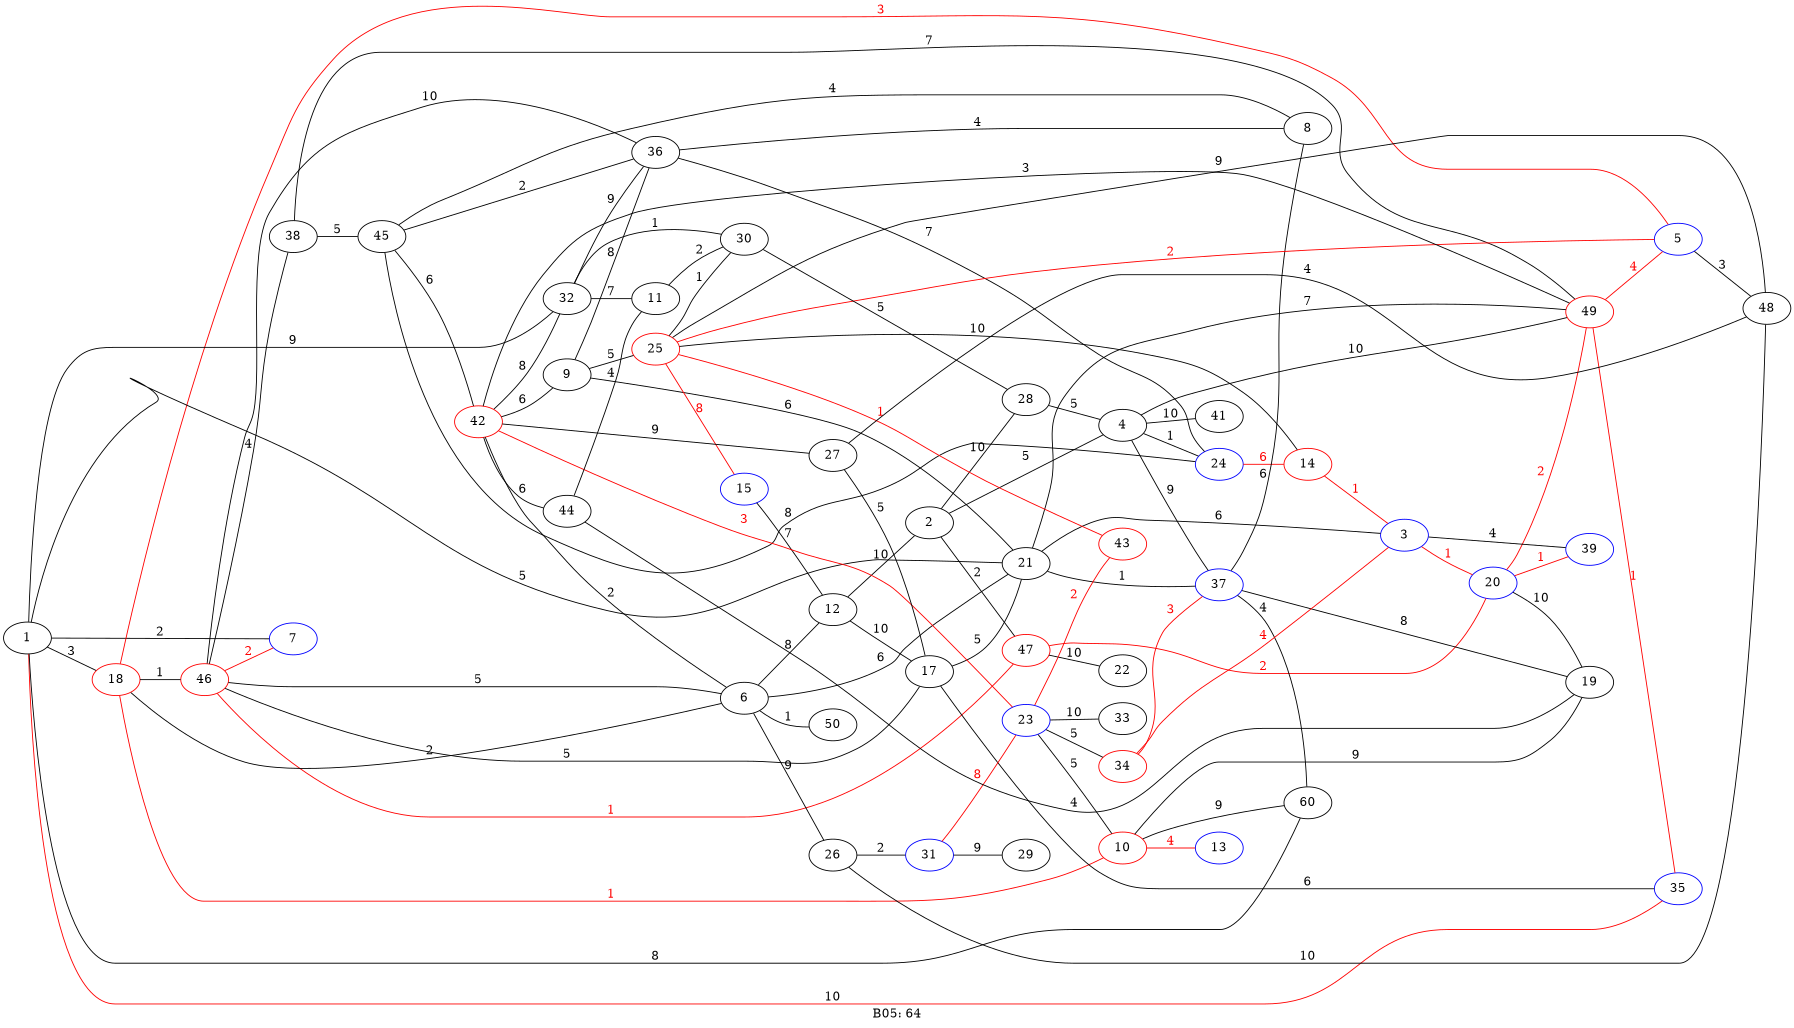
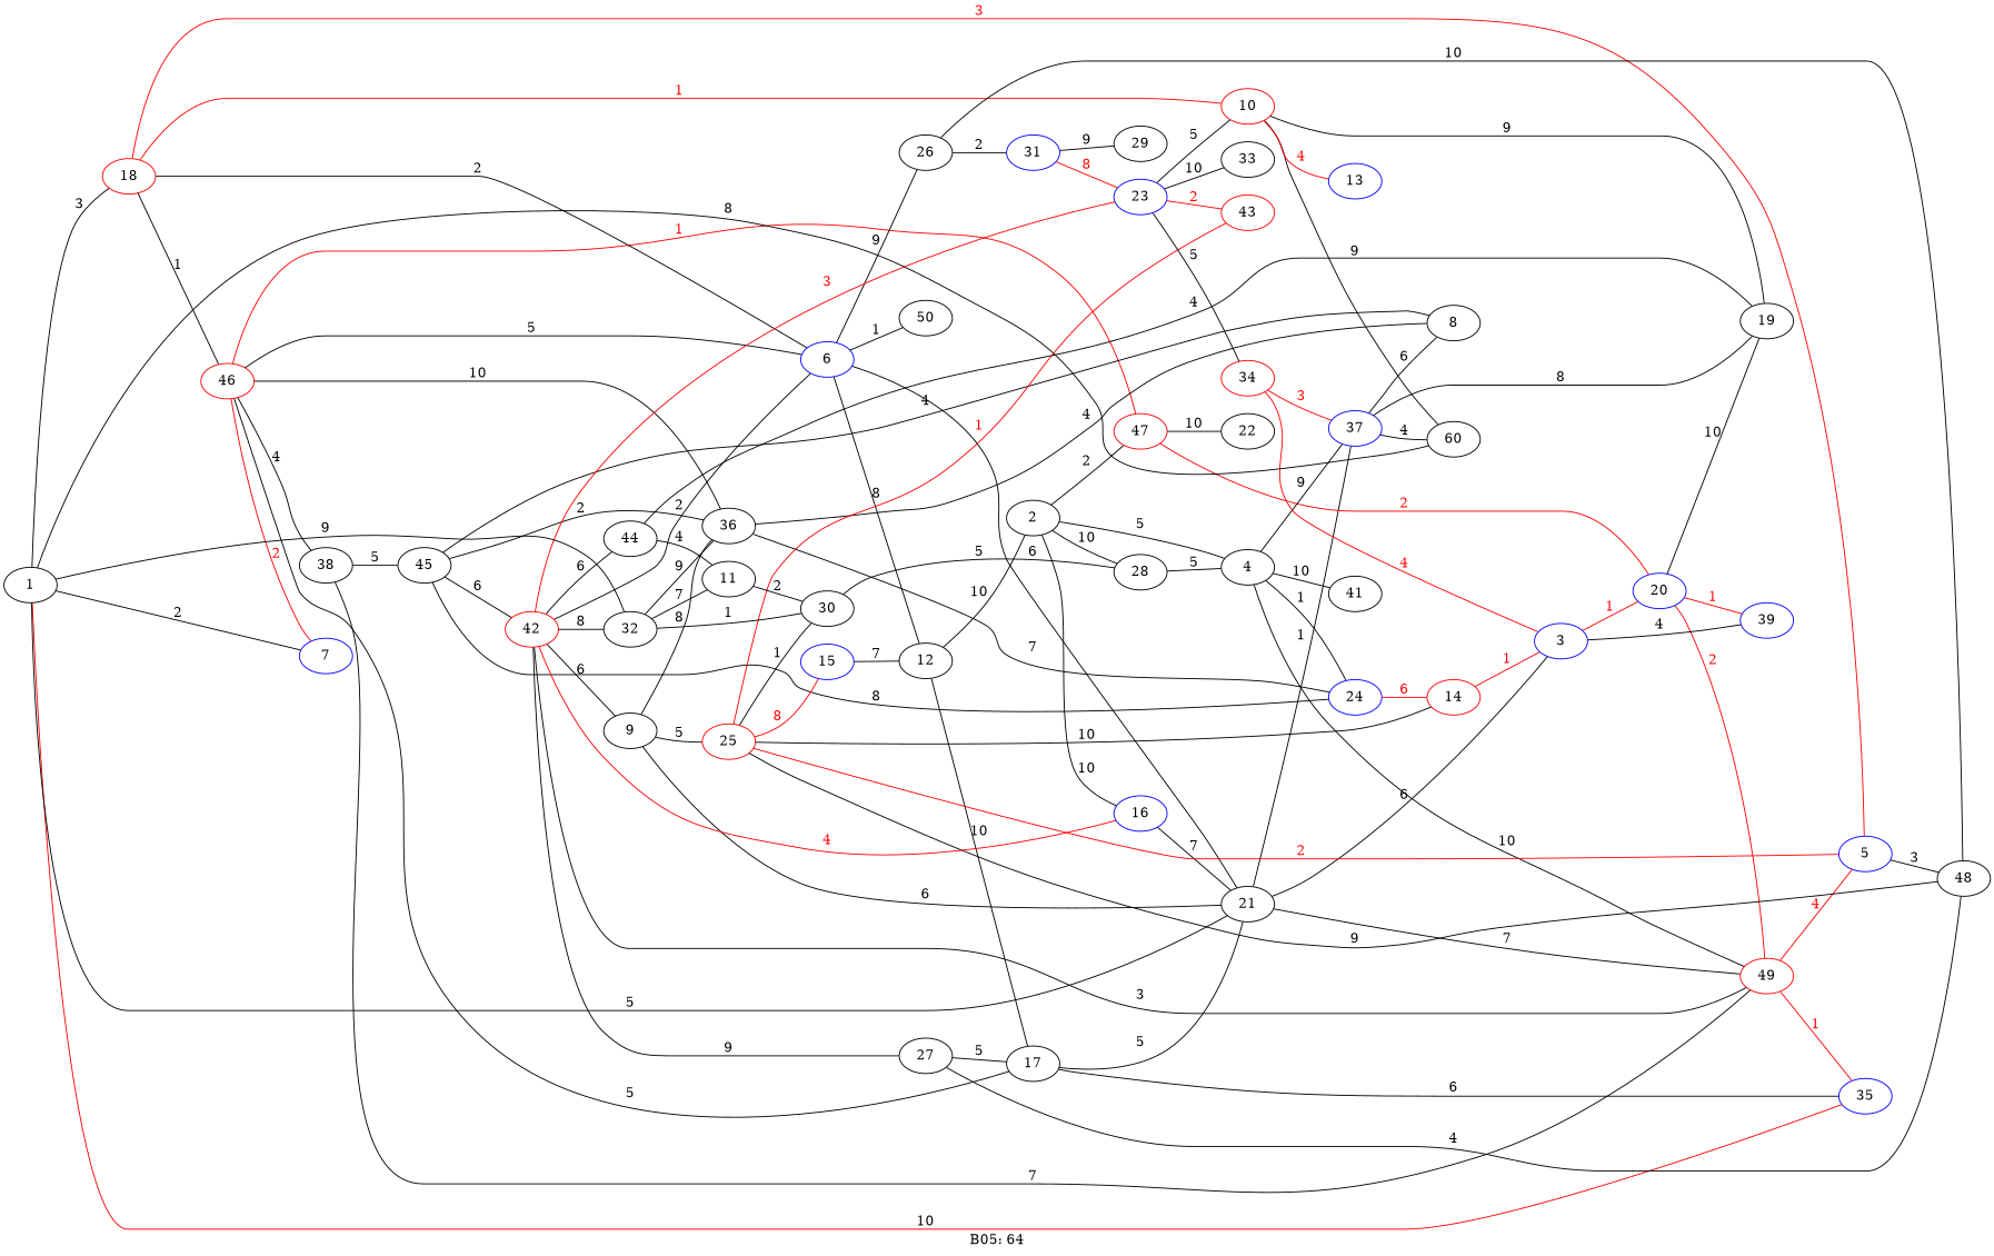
  strict graph {
    label="B05: 64"
    rankdir=LR
    7 [color=blue]
    1
    18 [color=red]
    35 [color=blue]
    5 [color=blue]
    46 [color=red]
    10 [color=red]
+   16 [color=blue]
    21
    2
    28
    47 [color=red]
    4
    20 [color=blue]
    22
    3 [color=blue]
    39 [color=blue]
    49 [color=red]
    19
    24 [color=blue]
    37 [color=blue]
    41
    14 [color=red]
    45
    n25 [label=60]
    8
    38
    48
-   6
+   6 [color=blue]
    12
    26
    50
    17
    31 [color=blue]
    36
    9
    25 [color=red]
    30
    15 [color=blue]
    43 [color=red]
    13 [color=blue]
    11
    23 [color=blue]
    33
    34 [color=red]
    42 [color=red]
    29
    27
    32
    44
    1 -- 7 [label=2]
    1 -- 18 [label=3]
    1 -- 35 [color=red label=10]
    18 -- 5 [color=red fontcolor=red label=3]
    18 -- 46 [label=1]
    18 -- 10 [color=red fontcolor=red label=1]
    5 -- 48 [label=3]
    46 -- 7 [color=red fontcolor=red label=2]
    46 -- 38 [label=4]
    46 -- 36 [label=10]
    10 -- 19 [label=9]
    10 -- n25 [label=9]
    10 -- 13 [color=red fontcolor=red label=4]
+   16 -- 21 [label=7]
    21 -- 1 [label=5]
    21 -- 3 [label=6]
    21 -- 49 [label=7]
    21 -- 37 [label=1]
+   2 -- 16 [label=10]
    2 -- 28 [label=10]
    2 -- 47 [label=2]
    28 -- 4 [label=5]
    47 -- 46 [color=red fontcolor=red label=1]
    47 -- 20 [color=red fontcolor=red label=2]
    47 -- 22 [label=10]
    4 -- 2 [label=5]
    4 -- 49 [label=10]
    4 -- 24 [label=1]
    4 -- 37 [label=9]
    4 -- 41 [label=10]
    20 -- 39 [color=red fontcolor=red label=1]
    20 -- 49 [color=red fontcolor=red label=2]
    20 -- 19 [label=10]
    3 -- 20 [color=red fontcolor=red label=1]
    3 -- 39 [label=4]
    49 -- 35 [color=red fontcolor=red label=1]
    49 -- 5 [color=red fontcolor=red label=4]
    49 -- 38 [label=7]
    24 -- 14 [color=red fontcolor=red label=6]
    24 -- 45 [label=8]
    37 -- 19 [label=8]
    37 -- n25 [label=4]
    37 -- 8 [label=6]
    14 -- 3 [color=red fontcolor=red label=1]
    45 -- 8 [label=4]
    45 -- 36 [label=2]
    45 -- 42 [label=6]
    n25 -- 1 [label=8]
    38 -- 45 [label=5]
    6 -- 18 [label=2]
    6 -- 46 [label=5]
    6 -- 21 [label=6]
    6 -- 12 [label=8]
    6 -- 26 [label=9]
    6 -- 50 [label=1]
    12 -- 2 [label=10]
    12 -- 17 [label=10]
    26 -- 48 [label=10]
    26 -- 31 [label=2]
    17 -- 35 [label=6]
    17 -- 46 [label=5]
    17 -- 21 [label=5]
    31 -- 23 [color=red fontcolor=red label=8]
    31 -- 29 [label=9]
    36 -- 24 [label=7]
    36 -- 8 [label=4]
    9 -- 21 [label=6]
    9 -- 36 [label=8]
    9 -- 25 [label=5]
    25 -- 5 [color=red fontcolor=red label=2]
    25 -- 14 [label=10]
    25 -- 48 [label=9]
    25 -- 30 [label=1]
    25 -- 15 [color=red fontcolor=red label=8]
    25 -- 43 [color=red fontcolor=red label=1]
    30 -- 28 [label=5]
    15 -- 12 [label=7]
    11 -- 30 [label=2]
    23 -- 10 [label=5]
    23 -- 43 [color=red fontcolor=red label=2]
    23 -- 33 [label=10]
    23 -- 34 [label=5]
    34 -- 3 [color=red fontcolor=red label=4]
    34 -- 37 [color=red fontcolor=red label=3]
+   42 -- 16 [color=red fontcolor=red label=4]
    42 -- 49 [label=3]
    42 -- 6 [label=2]
    42 -- 9 [label=6]
    42 -- 23 [color=red fontcolor=red label=3]
    42 -- 27 [label=9]
    42 -- 32 [label=8]
    42 -- 44 [label=6]
    27 -- 48 [label=4]
    27 -- 17 [label=5]
    32 -- 1 [label=9]
    32 -- 36 [label=9]
    32 -- 30 [label=1]
    32 -- 11 [label=7]
    44 -- 19 [label=4]
    44 -- 11 [label=4]
  }
